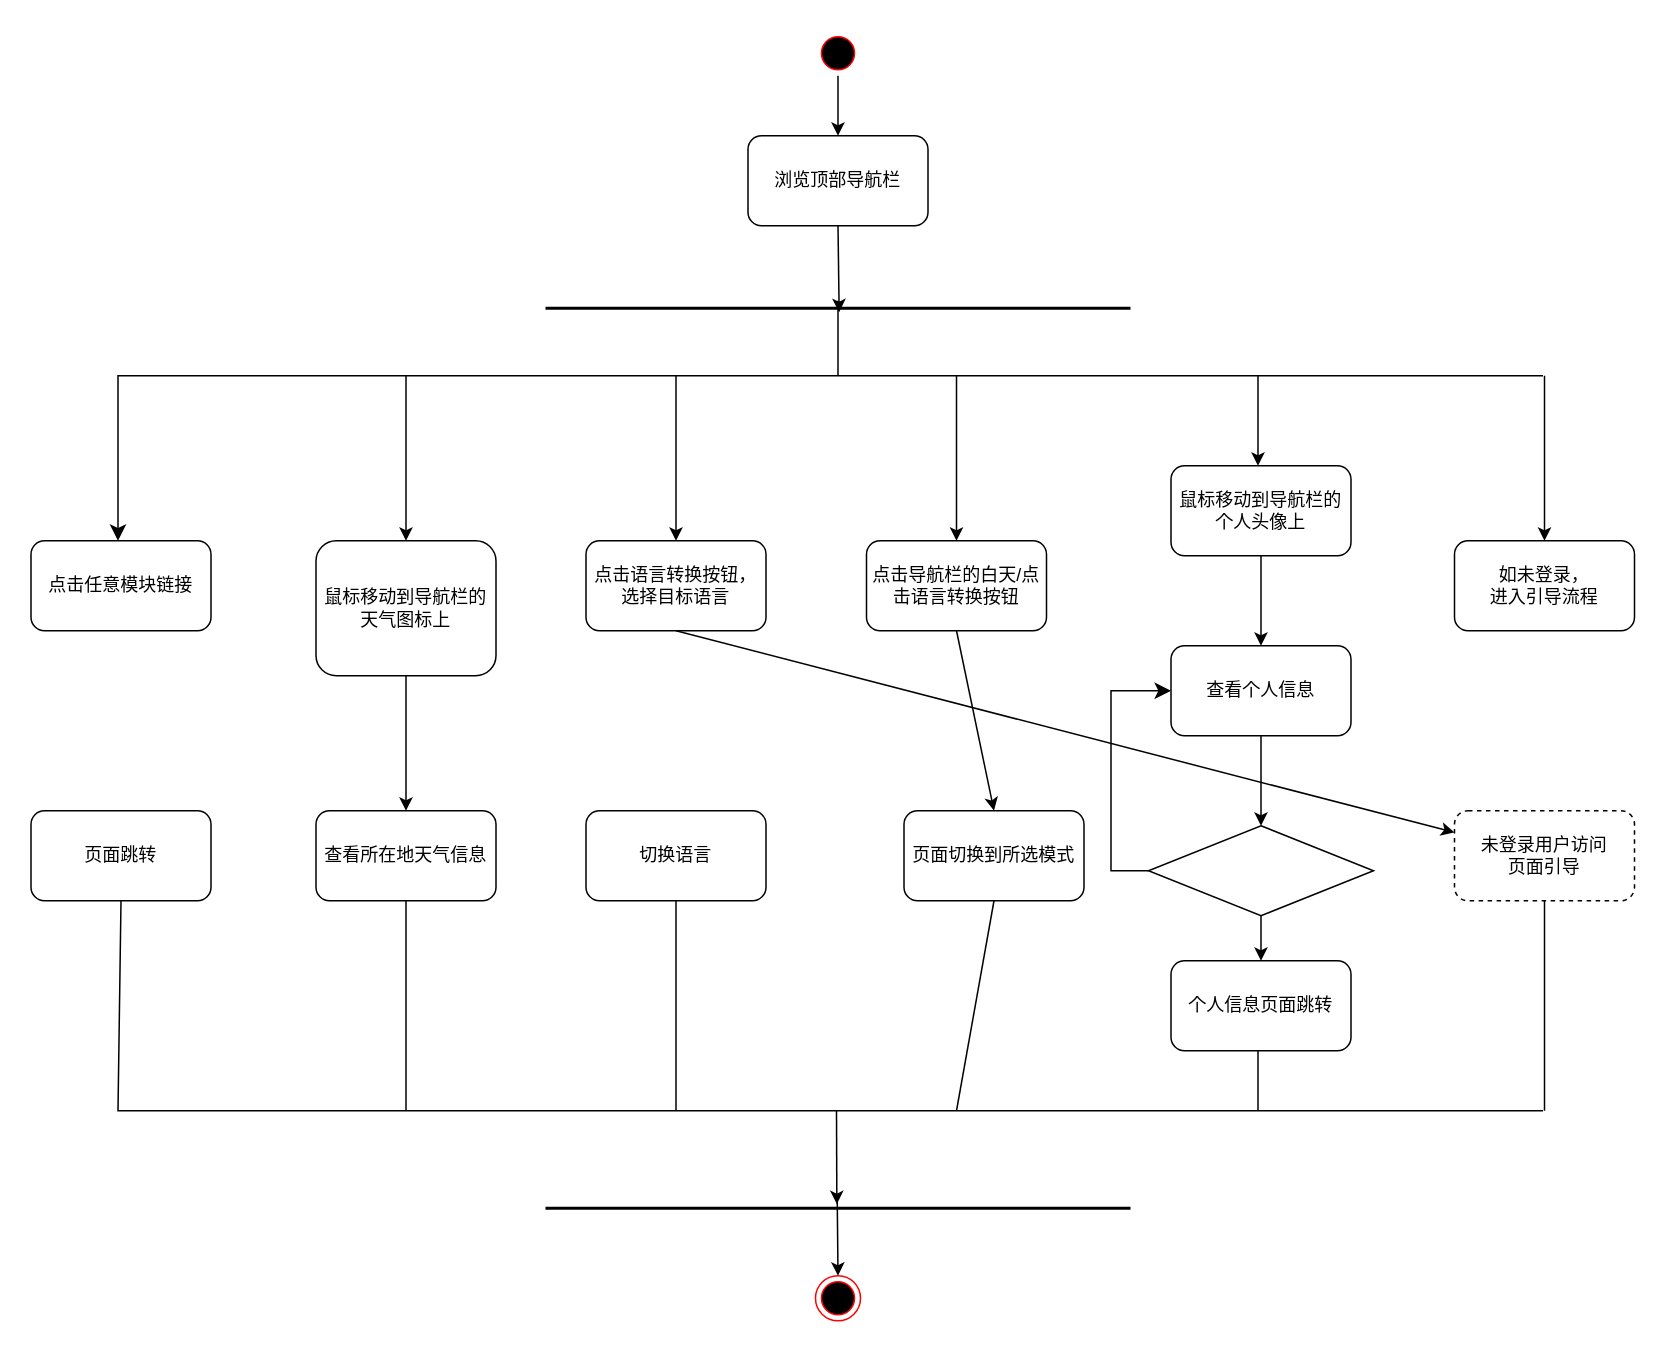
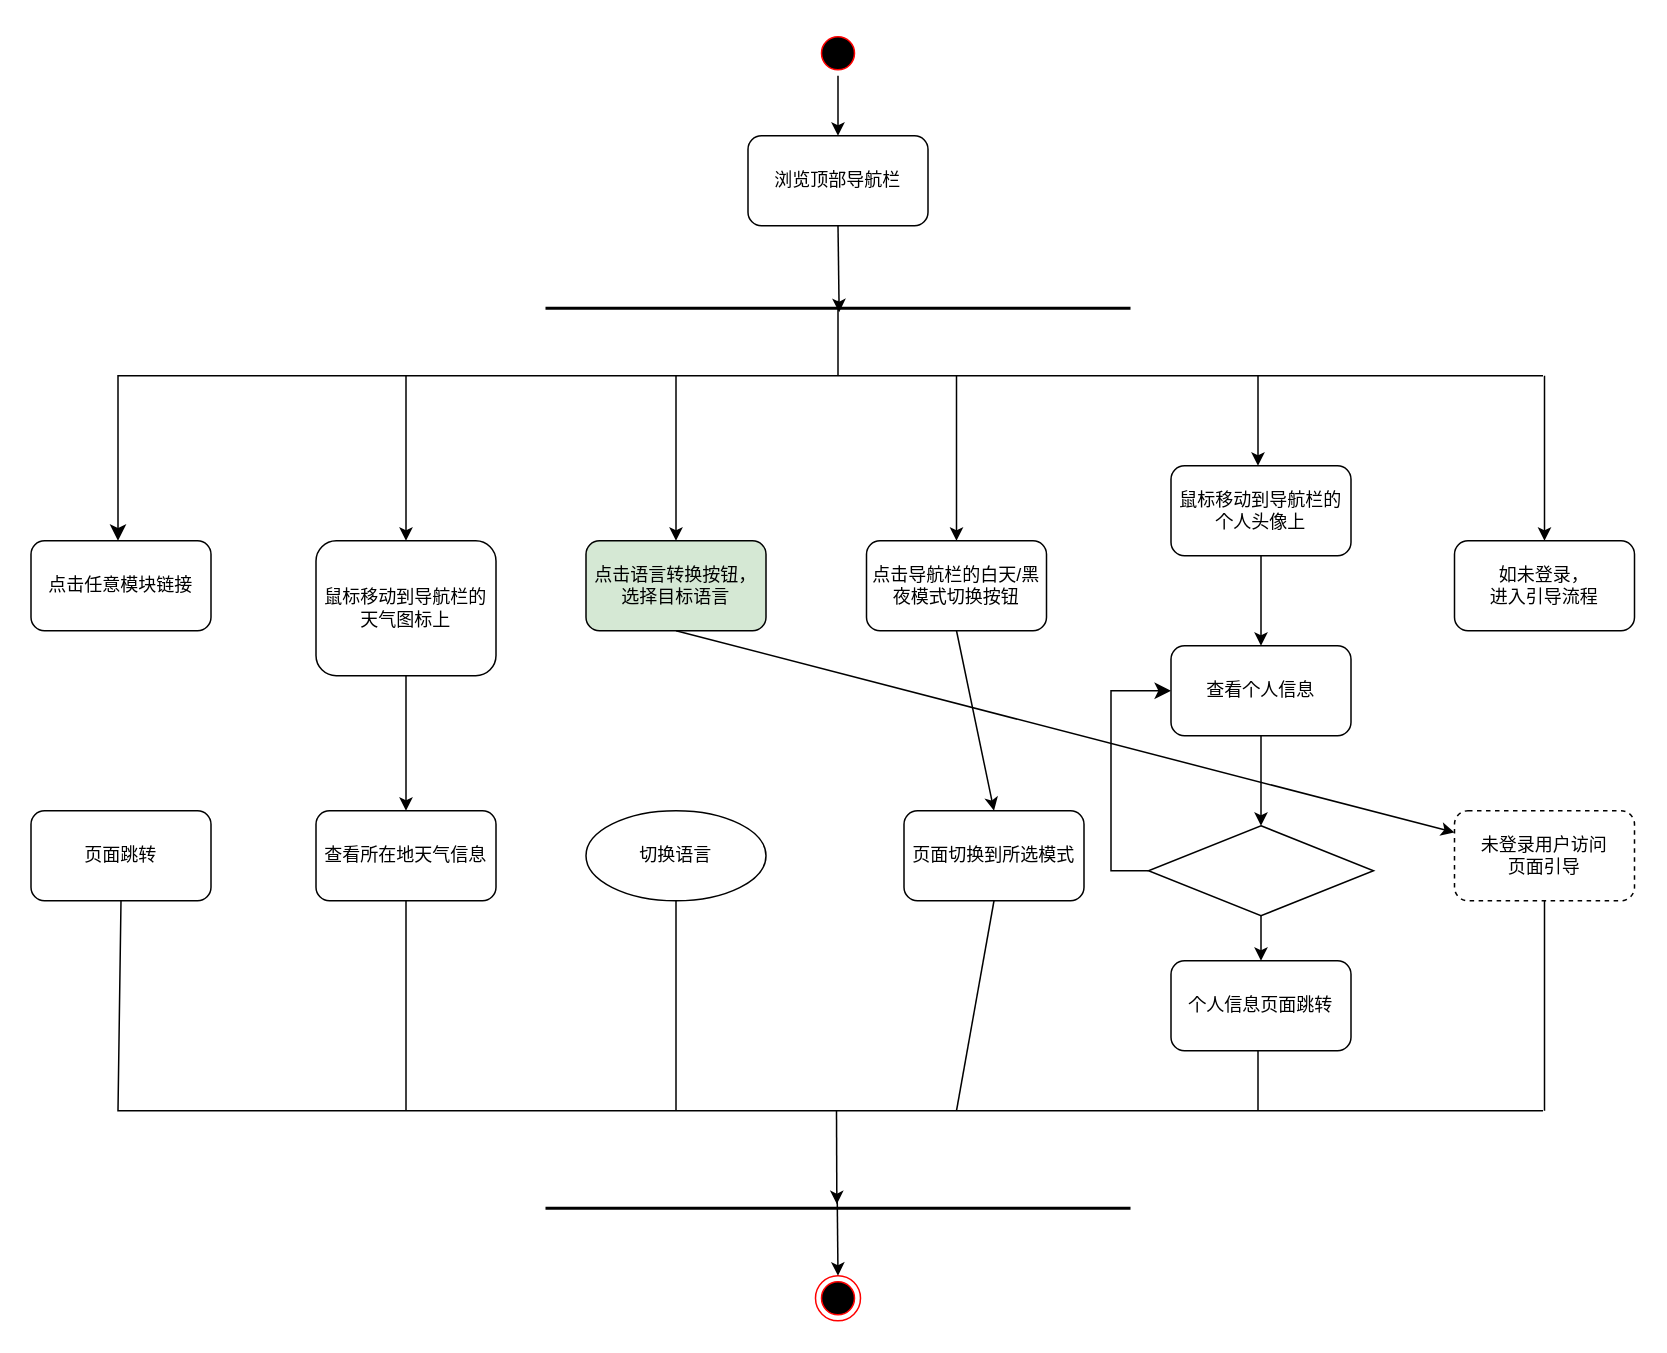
  <mxCell id="0" />
  <mxCell id="1" parent="0" />
  <mxCell id="2" value="" style="ellipse;shape=startState;fillColor=#000000;strokeColor=#ff0000;" parent="1" vertex="1"><mxGeometry x="543" y="20" width="30" height="30" as="geometry" /></mxCell>
  <mxCell id="3" value="" style="ellipse;shape=endState;fillColor=#000000;strokeColor=#ff0000;direction=south;" parent="1" vertex="1"><mxGeometry x="543" y="850" width="30" height="30" as="geometry" /></mxCell>
  <mxCell id="4" value="" style="endArrow=classic;html=1;rounded=0;exitX=0.5;exitY=1;exitDx=0;exitDy=0;" parent="1" edge="1"><mxGeometry width="50" height="50" relative="1" as="geometry"><mxPoint x="558" y="50" as="sourcePoint" /><mxPoint x="558" y="90" as="targetPoint" /></mxGeometry></mxCell>
  <mxCell id="5" value="" style="endArrow=classic;html=1;rounded=0;exitX=0.5;exitY=1;exitDx=0;exitDy=0;entryX=0.502;entryY=0.53;entryDx=0;entryDy=0;entryPerimeter=0;" parent="1" source="6" target="21" edge="1"><mxGeometry width="50" height="50" relative="1" as="geometry"><mxPoint x="558" y="50" as="sourcePoint" /><mxPoint x="559" y="140" as="targetPoint" /></mxGeometry></mxCell>
  <mxCell id="6" value="浏览顶部导航栏" style="rounded=1;whiteSpace=wrap;html=1;" parent="1" vertex="1"><mxGeometry x="498" y="90" width="120" height="60" as="geometry" /></mxCell>
  <mxCell id="7" value="" style="endArrow=classic;html=1;rounded=0;" parent="1" edge="1"><mxGeometry width="50" height="50" relative="1" as="geometry"><mxPoint x="557.5" y="800" as="sourcePoint" /><mxPoint x="558" y="850" as="targetPoint" /></mxGeometry></mxCell>
  <mxCell id="8" value="" style="endArrow=none;html=1;rounded=0;" parent="1" edge="1"><mxGeometry width="50" height="50" relative="1" as="geometry"><mxPoint x="865" y="550" as="sourcePoint" /><mxPoint x="865" y="550" as="targetPoint" /></mxGeometry></mxCell>
  <mxCell id="9" value="查看个人信息" style="rounded=1;whiteSpace=wrap;html=1;" parent="1" vertex="1"><mxGeometry x="780" y="430" width="120" height="60" as="geometry" /></mxCell>
  <mxCell id="10" value="" style="endArrow=classic;html=1;rounded=0;exitX=0.5;exitY=1;exitDx=0;exitDy=0;entryX=0.5;entryY=0;entryDx=0;entryDy=0;" parent="1" source="9" target="11" edge="1"><mxGeometry width="50" height="50" relative="1" as="geometry"><mxPoint x="1110" y="510" as="sourcePoint" /><mxPoint x="840" y="540" as="targetPoint" /></mxGeometry></mxCell>
  <mxCell id="11" value="" style="rhombus;whiteSpace=wrap;html=1;" parent="1" vertex="1"><mxGeometry x="765" y="550" width="150" height="60" as="geometry" /></mxCell>
  <mxCell id="12" value="" style="edgeStyle=elbowEdgeStyle;elbow=horizontal;endArrow=classic;html=1;curved=0;rounded=0;endSize=8;startSize=8;exitX=0;exitY=0.5;exitDx=0;exitDy=0;entryX=0;entryY=0.5;entryDx=0;entryDy=0;" parent="1" source="11" target="9" edge="1"><mxGeometry width="50" height="50" relative="1" as="geometry"><mxPoint x="1110" y="510" as="sourcePoint" /><mxPoint x="1160" y="460" as="targetPoint" /><Array as="points"><mxPoint x="740" y="520" /></Array></mxGeometry></mxCell>
  <mxCell id="13" value="页面跳转" style="rounded=1;whiteSpace=wrap;html=1;" parent="1" vertex="1"><mxGeometry x="20" y="540" width="120" height="60" as="geometry" /></mxCell>
  <mxCell id="14" value="查看所在地天气信息" style="rounded=1;whiteSpace=wrap;html=1;" parent="1" vertex="1"><mxGeometry x="210" y="540" width="120" height="60" as="geometry" /></mxCell>
  <mxCell id="15" value="个人信息页面跳转" style="rounded=1;whiteSpace=wrap;html=1;" parent="1" vertex="1"><mxGeometry x="780" y="640" width="120" height="60" as="geometry" /></mxCell>
  <mxCell id="16" value="" style="endArrow=classic;html=1;rounded=0;exitX=0.5;exitY=1;exitDx=0;exitDy=0;entryX=0.5;entryY=0;entryDx=0;entryDy=0;" parent="1" source="11" target="15" edge="1"><mxGeometry width="50" height="50" relative="1" as="geometry"><mxPoint x="460" y="460" as="sourcePoint" /><mxPoint x="510" y="410" as="targetPoint" /></mxGeometry></mxCell>
  <mxCell id="17" value="点击任意模块链接" style="rounded=1;whiteSpace=wrap;html=1;" parent="1" vertex="1"><mxGeometry x="20" y="360" width="120" height="60" as="geometry" /></mxCell>
  <mxCell id="18" value="鼠标移动到导航栏的天气图标上" style="rounded=1;whiteSpace=wrap;html=1;" parent="1" vertex="1"><mxGeometry x="210" y="360" width="120" height="90" as="geometry" /></mxCell>
  <mxCell id="19" value="鼠标移动到导航栏的个人头像上" style="rounded=1;whiteSpace=wrap;html=1;" parent="1" vertex="1"><mxGeometry x="780" y="310" width="120" height="60" as="geometry" /></mxCell>
  <mxCell id="20" value="" style="endArrow=classic;html=1;rounded=0;exitX=0.5;exitY=1;exitDx=0;exitDy=0;" parent="1" source="19" edge="1"><mxGeometry width="50" height="50" relative="1" as="geometry"><mxPoint x="1446" y="440" as="sourcePoint" /><mxPoint x="840" y="430" as="targetPoint" /></mxGeometry></mxCell>
  <mxCell id="21" value="" style="line;strokeWidth=2;html=1;" parent="1" vertex="1"><mxGeometry x="363" y="160" width="390" height="90" as="geometry" /></mxCell>
  <mxCell id="22" value="" style="line;strokeWidth=2;html=1;" parent="1" vertex="1"><mxGeometry x="363" y="760" width="390" height="90" as="geometry" /></mxCell>
  <mxCell id="23" value="" style="endArrow=none;html=1;rounded=0;" parent="1" edge="1"><mxGeometry width="50" height="50" relative="1" as="geometry"><mxPoint x="558" y="250" as="sourcePoint" /><mxPoint x="558" y="200" as="targetPoint" /></mxGeometry></mxCell>
  <mxCell id="24" value="" style="edgeStyle=elbowEdgeStyle;elbow=horizontal;endArrow=classic;html=1;curved=0;rounded=0;endSize=8;startSize=8;" parent="1" edge="1"><mxGeometry width="50" height="50" relative="1" as="geometry"><mxPoint x="1028" y="250" as="sourcePoint" /><mxPoint x="78" y="360" as="targetPoint" /><Array as="points"><mxPoint x="78" y="250" /></Array></mxGeometry></mxCell>
  <mxCell id="25" value="" style="endArrow=classic;html=1;rounded=0;entryX=0.5;entryY=0;entryDx=0;entryDy=0;" parent="1" target="18" edge="1"><mxGeometry width="50" height="50" relative="1" as="geometry"><mxPoint x="270" y="250" as="sourcePoint" /><mxPoint x="268" y="310" as="targetPoint" /></mxGeometry></mxCell>
  <mxCell id="26" value="" style="endArrow=classic;html=1;rounded=0;" parent="1" edge="1"><mxGeometry width="50" height="50" relative="1" as="geometry"><mxPoint x="838" y="250" as="sourcePoint" /><mxPoint x="838" y="310" as="targetPoint" /></mxGeometry></mxCell>
  <mxCell id="27" value="" style="endArrow=none;html=1;rounded=0;exitX=0.5;exitY=1;exitDx=0;exitDy=0;" parent="1" source="13" edge="1"><mxGeometry width="50" height="50" relative="1" as="geometry"><mxPoint x="78" y="700" as="sourcePoint" /><mxPoint x="1028" y="740" as="targetPoint" /><Array as="points"><mxPoint x="78" y="740" /></Array></mxGeometry></mxCell>
  <mxCell id="28" value="" style="endArrow=classic;html=1;rounded=0;entryX=0.498;entryY=0.47;entryDx=0;entryDy=0;entryPerimeter=0;" parent="1" target="22" edge="1"><mxGeometry width="50" height="50" relative="1" as="geometry"><mxPoint x="557" y="740" as="sourcePoint" /><mxPoint x="558" y="810" as="targetPoint" /></mxGeometry></mxCell>
  <mxCell id="29" value="" style="endArrow=none;html=1;rounded=0;exitX=0.5;exitY=1;exitDx=0;exitDy=0;" parent="1" source="14" edge="1"><mxGeometry width="50" height="50" relative="1" as="geometry"><mxPoint x="268" y="700" as="sourcePoint" /><mxPoint x="270" y="740" as="targetPoint" /></mxGeometry></mxCell>
  <mxCell id="30" value="" style="endArrow=none;html=1;rounded=0;exitX=0.5;exitY=1;exitDx=0;exitDy=0;" parent="1" edge="1"><mxGeometry width="50" height="50" relative="1" as="geometry"><mxPoint x="838" y="700" as="sourcePoint" /><mxPoint x="838" y="740" as="targetPoint" /></mxGeometry></mxCell>
  <mxCell id="31" value="" style="endArrow=classic;html=1;rounded=0;exitX=0.5;exitY=1;exitDx=0;exitDy=0;entryX=0.5;entryY=0;entryDx=0;entryDy=0;" parent="1" source="18" target="14" edge="1"><mxGeometry width="50" height="50" relative="1" as="geometry"><mxPoint x="480" y="700" as="sourcePoint" /><mxPoint x="530" y="650" as="targetPoint" /></mxGeometry></mxCell>
- <mxCell id="32" value="切换语言" style="rounded=1;whiteSpace=wrap;html=1;" parent="1" vertex="1"><mxGeometry x="390" y="540" width="120" height="60" as="geometry" /></mxCell>
- <mxCell id="33" value="点击语言转换按钮，选择目标语言" style="rounded=1;whiteSpace=wrap;html=1;" parent="1" vertex="1"><mxGeometry x="390" y="360" width="120" height="60" as="geometry" /></mxCell>
+ <mxCell id="32" value="切换语言" style="ellipse;whiteSpace=wrap;html=1;" parent="1" vertex="1"><mxGeometry x="390" y="540" width="120" height="60" as="geometry" /></mxCell>
+ <mxCell id="33" value="点击语言转换按钮，选择目标语言" style="rounded=1;whiteSpace=wrap;html=1;fillColor=#d5e8d4;" parent="1" vertex="1"><mxGeometry x="390" y="360" width="120" height="60" as="geometry" /></mxCell>
  <mxCell id="34" value="" style="endArrow=classic;html=1;rounded=0;entryX=0.5;entryY=0;entryDx=0;entryDy=0;" parent="1" target="33" edge="1"><mxGeometry width="50" height="50" relative="1" as="geometry"><mxPoint x="450" y="250" as="sourcePoint" /><mxPoint x="448" y="310" as="targetPoint" /></mxGeometry></mxCell>
  <mxCell id="35" value="" style="endArrow=none;html=1;rounded=0;exitX=0.5;exitY=1;exitDx=0;exitDy=0;" parent="1" source="32" edge="1"><mxGeometry width="50" height="50" relative="1" as="geometry"><mxPoint x="448" y="700" as="sourcePoint" /><mxPoint x="450" y="740" as="targetPoint" /></mxGeometry></mxCell>
  <mxCell id="36" value="" style="endArrow=classic;html=1;rounded=0;exitX=0.5;exitY=1;exitDx=0;exitDy=0;" parent="1" source="33" target="42" edge="1"><mxGeometry width="50" height="50" relative="1" as="geometry"><mxPoint x="660" y="700" as="sourcePoint" /><mxPoint x="710" y="650" as="targetPoint" /></mxGeometry></mxCell>
  <mxCell id="37" value="页面切换到所选模式" style="rounded=1;whiteSpace=wrap;html=1;" parent="1" vertex="1"><mxGeometry x="602" y="540" width="120" height="60" as="geometry" /></mxCell>
- <mxCell id="38" value="点击导航栏的白天/点击语言转换按钮" style="rounded=1;whiteSpace=wrap;html=1;" parent="1" vertex="1"><mxGeometry x="577" y="360" width="120" height="60" as="geometry" /></mxCell>
+ <mxCell id="38" value="点击导航栏的白天/黑夜模式切换按钮" style="rounded=1;whiteSpace=wrap;html=1;" parent="1" vertex="1"><mxGeometry x="577" y="360" width="120" height="60" as="geometry" /></mxCell>
  <mxCell id="39" value="" style="endArrow=classic;html=1;rounded=0;entryX=0.5;entryY=0;entryDx=0;entryDy=0;" parent="1" target="38" edge="1"><mxGeometry width="50" height="50" relative="1" as="geometry"><mxPoint x="637" y="250" as="sourcePoint" /><mxPoint x="635" y="310" as="targetPoint" /></mxGeometry></mxCell>
  <mxCell id="40" value="" style="endArrow=none;html=1;rounded=0;exitX=0.5;exitY=1;exitDx=0;exitDy=0;" parent="1" source="37" edge="1"><mxGeometry width="50" height="50" relative="1" as="geometry"><mxPoint x="635" y="700" as="sourcePoint" /><mxPoint x="637" y="740" as="targetPoint" /></mxGeometry></mxCell>
  <mxCell id="41" value="" style="endArrow=classic;html=1;rounded=0;exitX=0.5;exitY=1;exitDx=0;exitDy=0;entryX=0.5;entryY=0;entryDx=0;entryDy=0;" parent="1" source="38" target="37" edge="1"><mxGeometry width="50" height="50" relative="1" as="geometry"><mxPoint x="847" y="700" as="sourcePoint" /><mxPoint x="897" y="650" as="targetPoint" /></mxGeometry></mxCell>
  <mxCell id="42" value="未登录用户访问&lt;div&gt;页面引导&lt;/div&gt;" style="rounded=1;whiteSpace=wrap;html=1;dashed=1;" parent="1" vertex="1"><mxGeometry x="969" y="540" width="120" height="60" as="geometry" /></mxCell>
  <mxCell id="43" value="如未登录，&lt;div&gt;进入引导流程&lt;/div&gt;" style="rounded=1;whiteSpace=wrap;html=1;" parent="1" vertex="1"><mxGeometry x="969" y="360" width="120" height="60" as="geometry" /></mxCell>
  <mxCell id="44" value="" style="endArrow=classic;html=1;rounded=0;entryX=0.5;entryY=0;entryDx=0;entryDy=0;" parent="1" target="43" edge="1"><mxGeometry width="50" height="50" relative="1" as="geometry"><mxPoint x="1029" y="250" as="sourcePoint" /><mxPoint x="1027" y="310" as="targetPoint" /></mxGeometry></mxCell>
  <mxCell id="45" value="" style="endArrow=none;html=1;rounded=0;exitX=0.5;exitY=1;exitDx=0;exitDy=0;" parent="1" source="42" edge="1"><mxGeometry width="50" height="50" relative="1" as="geometry"><mxPoint x="1027" y="700" as="sourcePoint" /><mxPoint x="1029" y="740" as="targetPoint" /></mxGeometry></mxCell>
